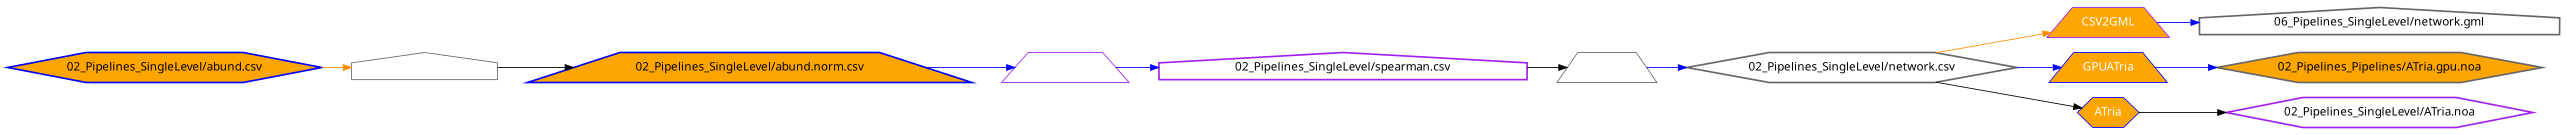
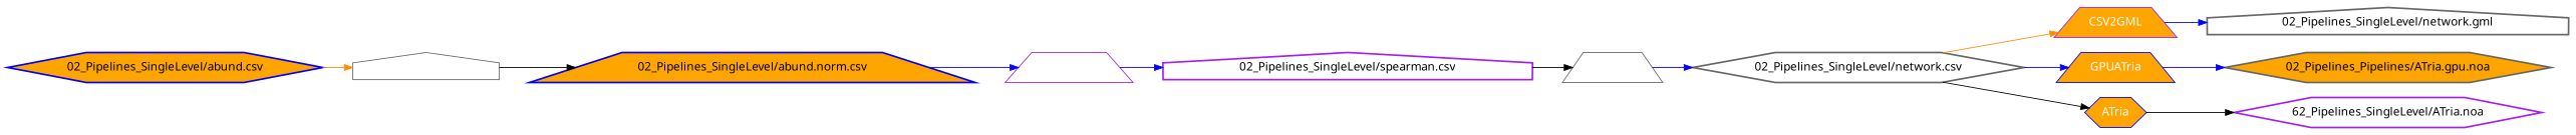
  digraph {
    fontname="Noto Sans"
    rankdir=LR
    node [color=gray40 fillcolor=white fontname="Noto Sans" shape=trapezium style="bold,filled"]
    edge [color=blue fontname="Noto Sans"]
    n1 [fontcolor=white label=CSVNormalize shape=house style=filled]
    "02_Pipelines_SingleLevel/abund.norm.csv" [color=blue fillcolor=orange]
    "02_Pipelines_SingleLevel/abund.csv" [color=blue fillcolor=orange shape=hexagon]
    n4 [color=purple fontcolor=white label=Spearman style=filled]
    "02_Pipelines_SingleLevel/spearman.csv" [color=purple shape=house]
    n6 [fontcolor=white label=CSVPad style=filled]
    "02_Pipelines_SingleLevel/network.csv" [shape=hexagon]
    n8 [color=purple fillcolor=orange fontcolor=white label=CSV2GML style=filled]
    n9 [color=blue fillcolor=orange fontcolor=white label=GPUATria style=filled]
    n10 [color=blue fillcolor=orange fontcolor=white label=ATria shape=hexagon style=filled]
-   "02_Pipelines_SingleLevel/network.gml" [shape=house label="06_Pipelines_SingleLevel/network.gml"]
+   "02_Pipelines_SingleLevel/network.gml" [shape=house]
    n12 [fillcolor=orange label="02_Pipelines_Pipelines/ATria.gpu.noa" shape=hexagon]
-   "02_Pipelines_SingleLevel/ATria.noa" [color=purple shape=hexagon]
+   "02_Pipelines_SingleLevel/ATria.noa" [color=purple shape=hexagon label="62_Pipelines_SingleLevel/ATria.noa"]
    n1 -> "02_Pipelines_SingleLevel/abund.norm.csv" [color=black]
    "02_Pipelines_SingleLevel/abund.norm.csv" -> n4
    "02_Pipelines_SingleLevel/abund.csv" -> n1 [color=darkorange]
    n4 -> "02_Pipelines_SingleLevel/spearman.csv"
    "02_Pipelines_SingleLevel/spearman.csv" -> n6 [color=black]
    n6 -> "02_Pipelines_SingleLevel/network.csv"
    "02_Pipelines_SingleLevel/network.csv" -> n8 [color=darkorange]
    "02_Pipelines_SingleLevel/network.csv" -> n9
    "02_Pipelines_SingleLevel/network.csv" -> n10 [color=black]
    n8 -> "02_Pipelines_SingleLevel/network.gml"
    n9 -> n12
    n10 -> "02_Pipelines_SingleLevel/ATria.noa" [color=black]
  }
